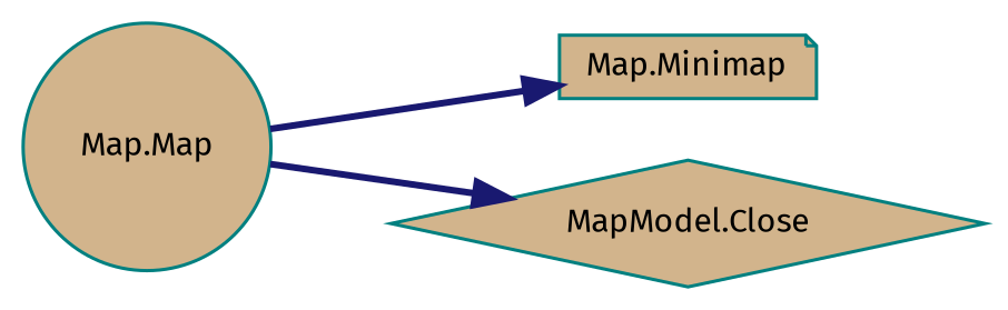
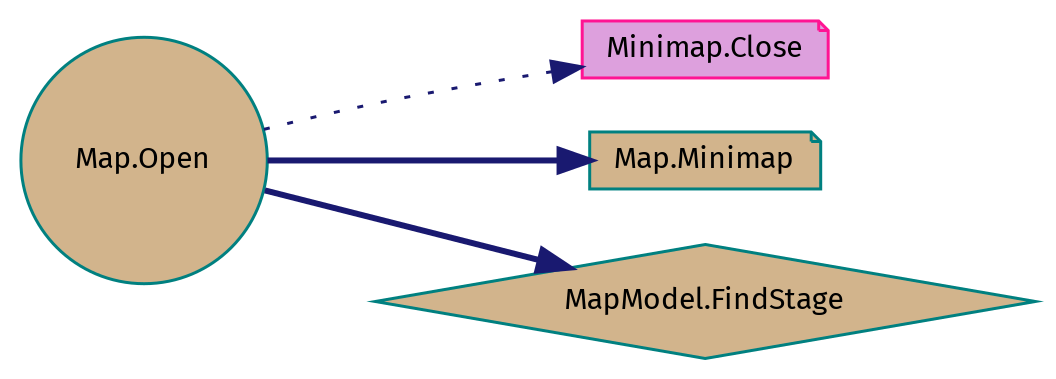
  digraph {
    fontname="Fira Sans"
    rankdir=LR
    node [color=teal fillcolor=tan fontname="Fira Sans" fontsize=10 shape=note style=filled]
    edge [color=midnightblue fontname="Fira Sans" fontsize=10 labelfontname=Helvetica labelfontsize=10 style=bold]
-   n1 [fontcolor=black height=0.2 label="Map.Map" shape=circle width=0.4]
+   n1 [fontcolor=black height=0.2 label="Map.Open" shape=circle width=0.4]
+   n2 [color=deeppink fillcolor=plum height=0.2 label="Minimap.Close" width=0.4]
    n3 [height=0.2 label="Map.Minimap" width=0.4]
-   n4 [height=0.2 label="MapModel.Close" shape=diamond width=0.4]
+   n4 [height=0.2 label="MapModel.FindStage" shape=diamond width=0.4]
+   n1 -> n2 [style=dotted]
    n1 -> n3
    n1 -> n4
  }
